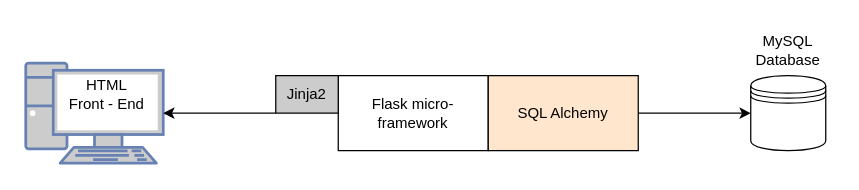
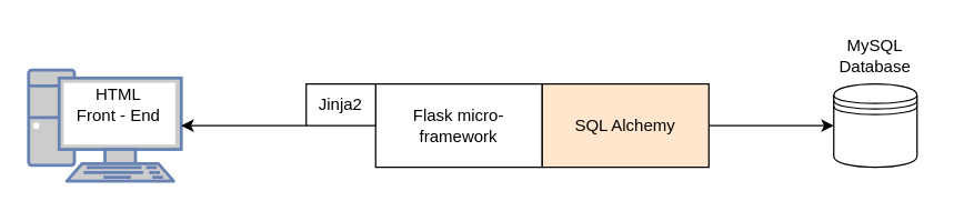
  <mxCell id="0" />
  <mxCell id="1" parent="0" />
  <mxCell id="2" value="" style="fontColor=#0066CC;verticalAlign=top;verticalLabelPosition=bottom;labelPosition=center;align=center;html=1;outlineConnect=0;fillColor=#CCCCCC;strokeColor=#6881B3;gradientColor=none;gradientDirection=north;strokeWidth=2;shape=mxgraph.networks.pc;" vertex="1" parent="1"><mxGeometry x="20" y="50" width="110" height="80" as="geometry" /></mxCell>
  <mxCell id="3" value="HTML &lt;br&gt;Front - End" style="text;html=1;strokeColor=none;fillColor=none;align=center;verticalAlign=middle;whiteSpace=wrap;rounded=0;" vertex="1" parent="1"><mxGeometry x="30" y="60" width="110" height="30" as="geometry" /></mxCell>
  <mxCell id="4" value="Flask micro-framework" style="rounded=0;whiteSpace=wrap;html=1;" vertex="1" parent="1"><mxGeometry x="270" y="60" width="120" height="60" as="geometry" /></mxCell>
  <mxCell id="5" style="edgeStyle=orthogonalEdgeStyle;rounded=0;orthogonalLoop=1;jettySize=auto;html=1;exitX=0;exitY=1;exitDx=0;exitDy=0;entryX=1;entryY=0.5;entryDx=0;entryDy=0;entryPerimeter=0;" edge="1" parent="1" source="6" target="2"><mxGeometry relative="1" as="geometry"><Array as="points"><mxPoint x="200" y="90" /><mxPoint x="200" y="90" /></Array></mxGeometry></mxCell>
- <mxCell id="6" value="Jinja2" style="rounded=0;whiteSpace=wrap;html=1;fillColor=#cccccc;" vertex="1" parent="1"><mxGeometry x="220" y="60" width="50" height="30" as="geometry" /></mxCell>
+ <mxCell id="6" value="Jinja2" style="rounded=0;whiteSpace=wrap;html=1;" vertex="1" parent="1"><mxGeometry x="220" y="60" width="50" height="30" as="geometry" /></mxCell>
  <mxCell id="7" style="edgeStyle=orthogonalEdgeStyle;rounded=0;orthogonalLoop=1;jettySize=auto;html=1;exitX=1;exitY=0.5;exitDx=0;exitDy=0;entryX=0;entryY=0.5;entryDx=0;entryDy=0;" edge="1" parent="1" source="8" target="9"><mxGeometry relative="1" as="geometry" /></mxCell>
  <mxCell id="8" value="SQL Alchemy" style="rounded=0;whiteSpace=wrap;html=1;fillColor=#ffe6cc;" vertex="1" parent="1"><mxGeometry x="390" y="60" width="120" height="60" as="geometry" /></mxCell>
  <mxCell id="9" value="" style="shape=datastore;whiteSpace=wrap;html=1;" vertex="1" parent="1"><mxGeometry x="600" y="60" width="60" height="60" as="geometry" /></mxCell>
  <mxCell id="10" value="MySQL Database" style="text;html=1;strokeColor=none;fillColor=none;align=center;verticalAlign=middle;whiteSpace=wrap;rounded=0;" vertex="1" parent="1"><mxGeometry x="595" y="20" width="70" height="40" as="geometry" /></mxCell>
